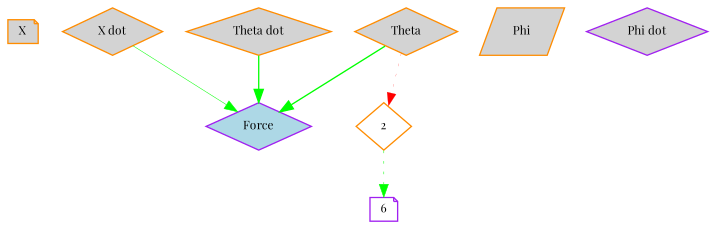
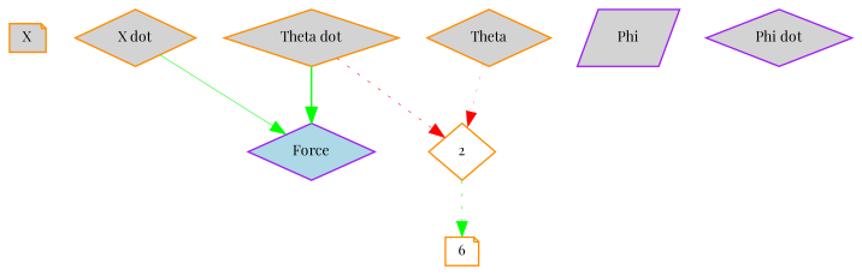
  digraph {
    fontname="Playfair Display"
    node [color=darkorange fillcolor=lightgray fontname="Playfair Display" fontsize=9 shape=diamond style=filled]
    edge [color=green fontname="Playfair Display" style=bold]
    X [height=0.2 shape=note width=0.2]
    Theta [height=0.2 width=0.2]
    Force [color=purple fillcolor=lightblue height=0.2 width=0.2]
    2 [fillcolor=white height=0.2 width=0.2]
-   6 [color=purple fillcolor=white height=0.2 shape=note width=0.2]
-   Phi [height=0.2 shape=parallelogram width=0.2]
+   6 [fillcolor=white height=0.2 shape=note width=0.2]
+   Phi [color=purple height=0.2 shape=parallelogram width=0.2]
    "X dot" [height=0.2 width=0.2]
    "Theta dot" [height=0.2 width=0.2]
    "Phi dot" [color=purple height=0.2 width=0.2]
-   Theta -> Force [penwidth=1.0058433062780199]
    Theta -> 2 [color=red penwidth=0.14823791603195596 style=dotted]
    2 -> 6 [penwidth=0.37945289481268496 style=dotted]
    "X dot" -> Force [penwidth=0.37948834735512027]
    "Theta dot" -> Force [penwidth=0.9695567380655007]
+   "Theta dot" -> 2 [color=red penwidth=0.39844049267565895 style=dotted]
  }
